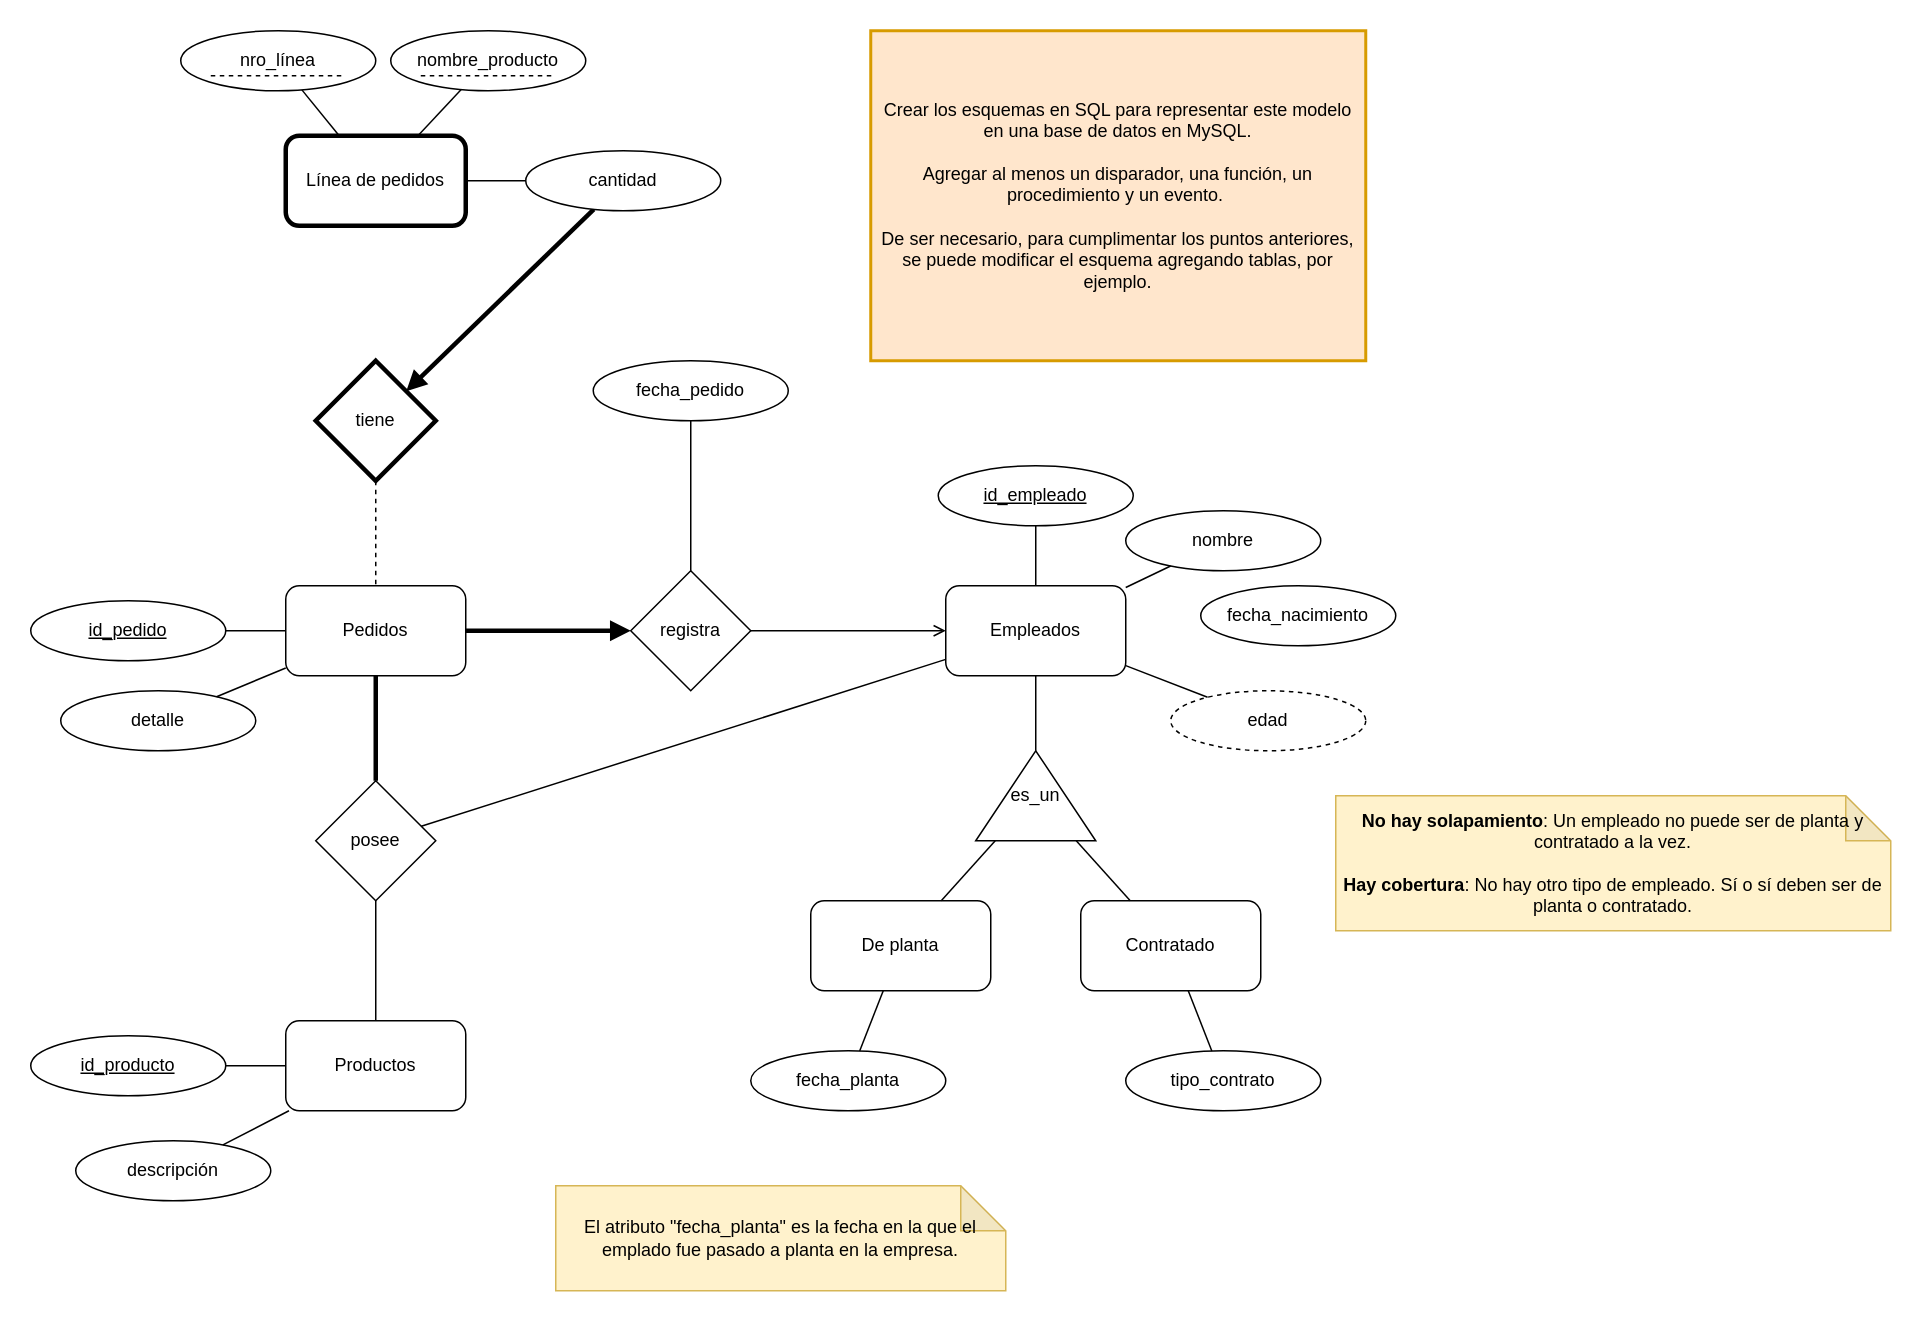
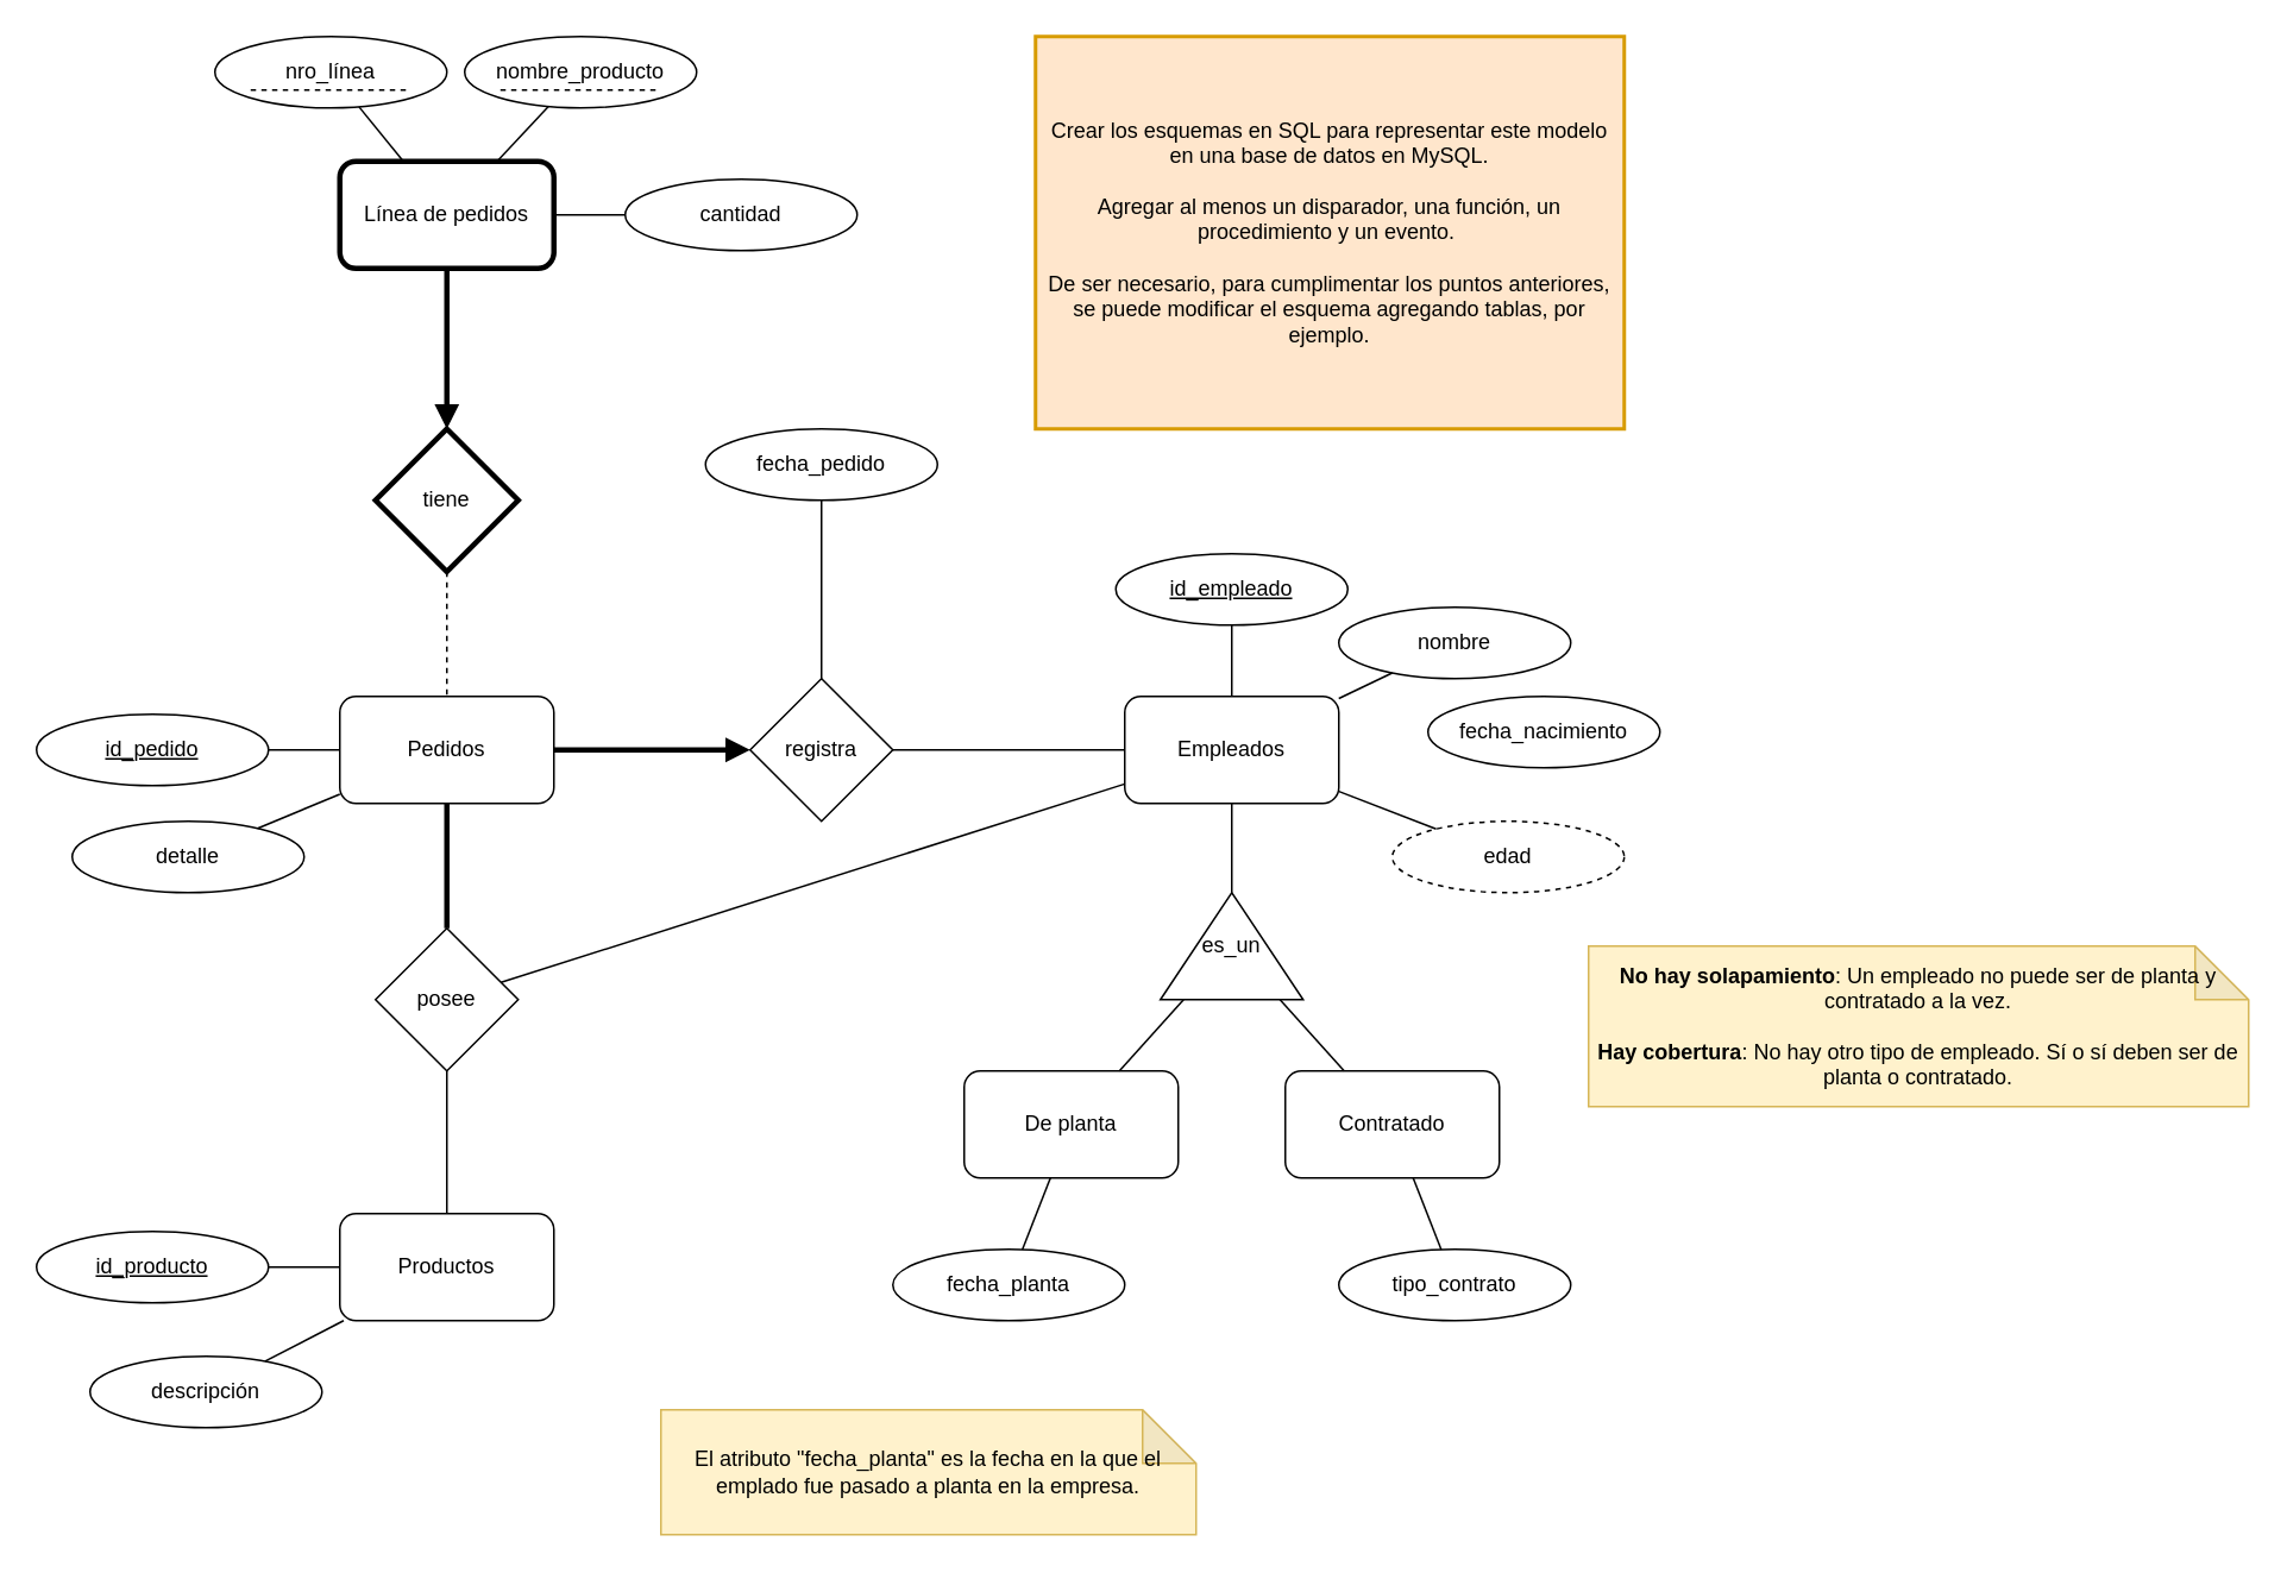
  <mxCell id="0" />
  <mxCell id="1" parent="0" />
  <mxCell id="2" value="Pedidos" style="rounded=1;whiteSpace=wrap;html=1;" parent="1" vertex="1"><mxGeometry x="190" y="390" width="120" height="60" as="geometry" /></mxCell>
  <mxCell id="3" value="posee" style="rhombus;whiteSpace=wrap;html=1;" parent="1" vertex="1"><mxGeometry x="210" y="520" width="80" height="80" as="geometry" /></mxCell>
  <mxCell id="4" value="es_un" style="triangle;whiteSpace=wrap;html=1;direction=north;" parent="1" vertex="1"><mxGeometry x="650" y="500" width="80" height="60" as="geometry" /></mxCell>
  <mxCell id="5" value="Empleados" style="rounded=1;whiteSpace=wrap;html=1;" parent="1" vertex="1"><mxGeometry x="630" y="390" width="120" height="60" as="geometry" /></mxCell>
  <mxCell id="6" value="De planta" style="rounded=1;whiteSpace=wrap;html=1;" parent="1" vertex="1"><mxGeometry x="540" y="600" width="120" height="60" as="geometry" /></mxCell>
  <mxCell id="7" value="Contratado" style="rounded=1;whiteSpace=wrap;html=1;" parent="1" vertex="1"><mxGeometry x="720" y="600" width="120" height="60" as="geometry" /></mxCell>
  <mxCell id="8" value="registra" style="rhombus;whiteSpace=wrap;html=1;" parent="1" vertex="1"><mxGeometry x="420" y="380" width="80" height="80" as="geometry" /></mxCell>
  <mxCell id="9" value="Productos" style="rounded=1;whiteSpace=wrap;html=1;" parent="1" vertex="1"><mxGeometry x="190" y="680" width="120" height="60" as="geometry" /></mxCell>
  <mxCell id="10" value="Línea de pedidos" style="rounded=1;whiteSpace=wrap;html=1;strokeWidth=3;" parent="1" vertex="1"><mxGeometry x="190" y="90" width="120" height="60" as="geometry" /></mxCell>
  <mxCell id="11" value="tiene" style="rhombus;whiteSpace=wrap;html=1;strokeWidth=3;" parent="1" vertex="1"><mxGeometry x="210" y="240" width="80" height="80" as="geometry" /></mxCell>
- <mxCell id="12" value="" style="endArrow=open;html=1;rounded=0;" parent="1" source="8" target="5" edge="1"><mxGeometry width="50" height="50" relative="1" as="geometry"><mxPoint x="580" y="490" as="sourcePoint" /><mxPoint x="630" y="440" as="targetPoint" /></mxGeometry></mxCell>
+ <mxCell id="12" value="" style="endArrow=none;html=1;rounded=0;" parent="1" source="8" target="5" edge="1"><mxGeometry width="50" height="50" relative="1" as="geometry"><mxPoint x="580" y="490" as="sourcePoint" /><mxPoint x="630" y="440" as="targetPoint" /></mxGeometry></mxCell>
  <mxCell id="13" value="" style="endArrow=block;html=1;rounded=0;strokeWidth=3;endFill=1;" parent="1" source="2" target="8" edge="1"><mxGeometry width="50" height="50" relative="1" as="geometry"><mxPoint x="510" y="430" as="sourcePoint" /><mxPoint x="460" y="430" as="targetPoint" /></mxGeometry></mxCell>
  <mxCell id="14" value="" style="endArrow=none;html=1;rounded=0;" parent="1" source="4" target="5" edge="1"><mxGeometry width="50" height="50" relative="1" as="geometry"><mxPoint x="580" y="490" as="sourcePoint" /><mxPoint x="630" y="440" as="targetPoint" /></mxGeometry></mxCell>
  <mxCell id="15" value="" style="endArrow=none;html=1;rounded=0;" parent="1" source="6" target="4" edge="1"><mxGeometry width="50" height="50" relative="1" as="geometry"><mxPoint x="580" y="490" as="sourcePoint" /><mxPoint x="630" y="440" as="targetPoint" /></mxGeometry></mxCell>
  <mxCell id="16" value="" style="endArrow=none;html=1;rounded=0;" parent="1" source="7" target="4" edge="1"><mxGeometry width="50" height="50" relative="1" as="geometry"><mxPoint x="580" y="490" as="sourcePoint" /><mxPoint x="630" y="440" as="targetPoint" /></mxGeometry></mxCell>
- <mxCell id="17" value="" style="endArrow=none;html=1;rounded=0;strokeWidth=3;endFill=0;startArrow=block;startFill=1;" parent="1" source="11" target="40" edge="1"><mxGeometry width="50" height="50" relative="1" as="geometry"><mxPoint x="580" y="490" as="sourcePoint" /><mxPoint x="630" y="440" as="targetPoint" /></mxGeometry></mxCell>
+ <mxCell id="17" value="" style="endArrow=none;html=1;rounded=0;strokeWidth=3;endFill=0;startArrow=block;startFill=1;" parent="1" source="11" target="10" edge="1"><mxGeometry width="50" height="50" relative="1" as="geometry"><mxPoint x="580" y="490" as="sourcePoint" /><mxPoint x="630" y="440" as="targetPoint" /></mxGeometry></mxCell>
  <mxCell id="18" value="" style="endArrow=none;html=1;rounded=0;dashed=1;" parent="1" source="11" target="2" edge="1"><mxGeometry width="50" height="50" relative="1" as="geometry"><mxPoint x="580" y="490" as="sourcePoint" /><mxPoint x="630" y="440" as="targetPoint" /></mxGeometry></mxCell>
  <mxCell id="19" value="" style="endArrow=none;html=1;rounded=0;strokeWidth=3;" parent="1" source="3" target="2" edge="1"><mxGeometry width="50" height="50" relative="1" as="geometry"><mxPoint x="580" y="490" as="sourcePoint" /><mxPoint x="630" y="440" as="targetPoint" /></mxGeometry></mxCell>
  <mxCell id="20" value="" style="endArrow=none;html=1;rounded=0;" parent="1" source="9" target="3" edge="1"><mxGeometry width="50" height="50" relative="1" as="geometry"><mxPoint x="580" y="490" as="sourcePoint" /><mxPoint x="630" y="440" as="targetPoint" /></mxGeometry></mxCell>
  <mxCell id="21" value="" style="endArrow=none;html=1;rounded=0;" parent="1" source="10" target="53" edge="1"><mxGeometry width="50" height="50" relative="1" as="geometry"><mxPoint x="320" as="sourcePoint" y="260" /><mxPoint x="370" y="210" as="targetPoint" /></mxGeometry></mxCell>
  <mxCell id="22" value="&lt;u&gt;id_pedido&lt;/u&gt;" style="ellipse;whiteSpace=wrap;html=1;" parent="1" vertex="1"><mxGeometry x="20" y="400" width="130" height="40" as="geometry" /></mxCell>
  <mxCell id="23" value="" style="endArrow=none;html=1;rounded=0;" parent="1" source="22" target="2" edge="1"><mxGeometry width="50" height="50" relative="1" as="geometry"><mxPoint x="310" y="450" as="sourcePoint" /><mxPoint x="360" y="400" as="targetPoint" /></mxGeometry></mxCell>
  <mxCell id="24" value="&lt;u&gt;id_producto&lt;/u&gt;" style="ellipse;whiteSpace=wrap;html=1;" parent="1" vertex="1"><mxGeometry x="20" y="690" width="130" height="40" as="geometry" /></mxCell>
  <mxCell id="25" value="" style="endArrow=none;html=1;rounded=0;" parent="1" source="24" target="9" edge="1"><mxGeometry width="50" height="50" relative="1" as="geometry"><mxPoint x="310" y="640" as="sourcePoint" /><mxPoint x="360" y="590" as="targetPoint" /></mxGeometry></mxCell>
  <mxCell id="26" value="fecha_pedido" style="ellipse;whiteSpace=wrap;html=1;" parent="1" vertex="1"><mxGeometry x="395" y="240" width="130" height="40" as="geometry" /></mxCell>
  <mxCell id="27" value="" style="endArrow=none;html=1;rounded=0;" parent="1" source="8" target="26" edge="1"><mxGeometry width="50" height="50" relative="1" as="geometry"><mxPoint x="350" y="410" as="sourcePoint" /><mxPoint x="400" y="360" as="targetPoint" /></mxGeometry></mxCell>
  <mxCell id="28" value="&lt;u&gt;id_empleado&lt;/u&gt;" style="ellipse;whiteSpace=wrap;html=1;" parent="1" vertex="1"><mxGeometry x="625" y="310" width="130" height="40" as="geometry" /></mxCell>
  <mxCell id="29" value="" style="endArrow=none;html=1;rounded=0;" parent="1" source="5" target="28" edge="1"><mxGeometry width="50" height="50" relative="1" as="geometry"><mxPoint x="540" y="500" as="sourcePoint" /><mxPoint x="590" y="450" as="targetPoint" /></mxGeometry></mxCell>
  <mxCell id="30" value="fecha_planta" style="ellipse;whiteSpace=wrap;html=1;" parent="1" vertex="1"><mxGeometry x="500" y="700" width="130" height="40" as="geometry" /></mxCell>
  <mxCell id="31" value="tipo_contrato" style="ellipse;whiteSpace=wrap;html=1;" parent="1" vertex="1"><mxGeometry x="750" y="700" width="130" height="40" as="geometry" /></mxCell>
  <mxCell id="32" value="El atributo &quot;fecha_planta&quot; es la fecha en la que el emplado fue pasado a planta en la empresa." style="shape=note;whiteSpace=wrap;html=1;backgroundOutline=1;darkOpacity=0.05;fillColor=#fff2cc;strokeColor=#d6b656;" parent="1" vertex="1"><mxGeometry x="370" y="790" width="300" height="70" as="geometry" /></mxCell>
  <mxCell id="33" value="" style="endArrow=none;html=1;rounded=0;" parent="1" source="30" target="6" edge="1"><mxGeometry width="50" height="50" relative="1" as="geometry"><mxPoint x="540" y="630" as="sourcePoint" /><mxPoint x="590" y="580" as="targetPoint" /></mxGeometry></mxCell>
  <mxCell id="34" value="" style="endArrow=none;html=1;rounded=0;" parent="1" source="31" target="7" edge="1"><mxGeometry width="50" height="50" relative="1" as="geometry"><mxPoint x="540" y="630" as="sourcePoint" /><mxPoint x="590" y="580" as="targetPoint" /></mxGeometry></mxCell>
  <mxCell id="35" value="nombre&lt;span style=&quot;color: rgba(0, 0, 0, 0); font-family: monospace; font-size: 0px; text-align: start; text-wrap: nowrap;&quot;&gt;%3CmxGraphModel%3E%3Croot%3E%3CmxCell%20id%3D%220%22%2F%3E%3CmxCell%20id%3D%221%22%20parent%3D%220%22%2F%3E%3CmxCell%20id%3D%222%22%20value%3D%22%26lt%3Bu%26gt%3Bid_empleado%26lt%3B%2Fu%26gt%3B%22%20style%3D%22ellipse%3BwhiteSpace%3Dwrap%3Bhtml%3D1%3B%22%20vertex%3D%221%22%20parent%3D%221%22%3E%3CmxGeometry%20x%3D%22755%22%20y%3D%2250%22%20width%3D%22130%22%20height%3D%2240%22%20as%3D%22geometry%22%2F%3E%3C%2FmxCell%3E%3C%2Froot%3E%3C%2FmxGraphModel%3E&lt;/span&gt;" style="ellipse;whiteSpace=wrap;html=1;" parent="1" vertex="1"><mxGeometry x="750" y="340" width="130" height="40" as="geometry" /></mxCell>
  <mxCell id="36" value="fecha_nacimiento" style="ellipse;whiteSpace=wrap;html=1;" parent="1" vertex="1"><mxGeometry x="800" y="390" width="130" height="40" as="geometry" /></mxCell>
  <mxCell id="37" value="edad" style="ellipse;whiteSpace=wrap;html=1;dashed=1;" parent="1" vertex="1"><mxGeometry x="780" y="460" width="130" height="40" as="geometry" /></mxCell>
  <mxCell id="38" value="descripción" style="ellipse;whiteSpace=wrap;html=1;" parent="1" vertex="1"><mxGeometry x="50" y="760" width="130" height="40" as="geometry" /></mxCell>
  <mxCell id="39" value="" style="endArrow=none;html=1;rounded=0;" parent="1" source="38" target="9" edge="1"><mxGeometry width="50" height="50" relative="1" as="geometry"><mxPoint x="540" y="630" as="sourcePoint" /><mxPoint x="590" y="580" as="targetPoint" /></mxGeometry></mxCell>
  <mxCell id="40" value="cantidad" style="ellipse;whiteSpace=wrap;html=1;" parent="1" vertex="1"><mxGeometry x="350" y="100" width="130" height="40" as="geometry" /></mxCell>
  <mxCell id="41" value="" style="endArrow=none;html=1;rounded=0;" parent="1" source="10" target="40" edge="1"><mxGeometry width="50" height="50" relative="1" as="geometry"><mxPoint x="510" y="270" as="sourcePoint" /><mxPoint x="560" y="220" as="targetPoint" /></mxGeometry></mxCell>
  <mxCell id="42" value="" style="endArrow=none;html=1;rounded=0;" parent="1" source="10" target="50" edge="1"><mxGeometry width="50" height="50" relative="1" as="geometry"><mxPoint x="430" y="320" as="sourcePoint" /><mxPoint x="480" y="270" as="targetPoint" /></mxGeometry></mxCell>
  <mxCell id="43" value="detalle" style="ellipse;whiteSpace=wrap;html=1;" parent="1" vertex="1"><mxGeometry x="40" y="460" width="130" height="40" as="geometry" /></mxCell>
  <mxCell id="44" value="" style="endArrow=none;html=1;rounded=0;" parent="1" source="43" target="2" edge="1"><mxGeometry width="50" height="50" relative="1" as="geometry"><mxPoint x="430" y="640" as="sourcePoint" /><mxPoint x="480" y="590" as="targetPoint" /></mxGeometry></mxCell>
  <mxCell id="45" value="" style="endArrow=none;html=1;rounded=0;" parent="1" source="5" target="35" edge="1"><mxGeometry width="50" height="50" relative="1" as="geometry"><mxPoint x="430" y="640" as="sourcePoint" /><mxPoint x="480" y="590" as="targetPoint" /></mxGeometry></mxCell>
  <mxCell id="46" value="" style="endArrow=none;html=1;rounded=0;" parent="1" source="5" target="3" edge="1"><mxGeometry width="50" height="50" relative="1" as="geometry"><mxPoint x="430" y="640" as="sourcePoint" /><mxPoint x="480" y="590" as="targetPoint" /></mxGeometry></mxCell>
  <mxCell id="47" value="" style="endArrow=none;html=1;rounded=0;" parent="1" source="5" target="37" edge="1"><mxGeometry width="50" height="50" relative="1" as="geometry"><mxPoint x="430" y="640" as="sourcePoint" /><mxPoint x="480" y="590" as="targetPoint" /></mxGeometry></mxCell>
  <mxCell id="48" value="Crear los esquemas en SQL para representar este modelo en una base de datos en MySQL.&lt;br&gt;&lt;br&gt;Agregar al menos un disparador, una función, un procedimiento y un evento.&lt;span style=&quot;background-color: initial;&quot;&gt;&amp;nbsp;&lt;/span&gt;&lt;div&gt;&lt;div&gt;&lt;br&gt;&lt;/div&gt;&lt;div&gt;De ser necesario, para cumplimentar los puntos anteriores, se puede modificar el esquema agregando tablas, por ejemplo.&lt;/div&gt;&lt;/div&gt;" style="text;html=1;align=center;verticalAlign=middle;whiteSpace=wrap;rounded=0;fillColor=#ffe6cc;strokeColor=#d79b00;strokeWidth=2;" parent="1" vertex="1"><mxGeometry x="580" y="20" width="330" height="220" as="geometry" /></mxCell>
  <mxCell id="49" value="" style="group" parent="1" vertex="1" connectable="0"><mxGeometry x="120" y="20" width="130" height="40" as="geometry" /></mxCell>
  <mxCell id="50" value="nro_línea" style="ellipse;whiteSpace=wrap;html=1;" parent="49" vertex="1"><mxGeometry width="130" height="40" as="geometry" /></mxCell>
  <mxCell id="51" value="" style="endArrow=none;dashed=1;html=1;rounded=0;exitX=0.154;exitY=0.75;exitDx=0;exitDy=0;exitPerimeter=0;entryX=0.846;entryY=0.75;entryDx=0;entryDy=0;entryPerimeter=0;" parent="49" source="50" target="50" edge="1"><mxGeometry width="50" height="50" relative="1" as="geometry"><mxPoint x="20" y="230" as="sourcePoint" /><mxPoint x="70" y="180" as="targetPoint" /></mxGeometry></mxCell>
  <mxCell id="52" value="" style="group" parent="1" vertex="1" connectable="0"><mxGeometry x="260" y="20" width="130" height="40" as="geometry" /></mxCell>
  <mxCell id="53" value="nombre_producto" style="ellipse;whiteSpace=wrap;html=1;" parent="52" vertex="1"><mxGeometry width="130" height="40" as="geometry" /></mxCell>
  <mxCell id="54" value="" style="endArrow=none;dashed=1;html=1;rounded=0;exitX=0.154;exitY=0.75;exitDx=0;exitDy=0;exitPerimeter=0;entryX=0.846;entryY=0.75;entryDx=0;entryDy=0;entryPerimeter=0;" parent="52" source="53" target="53" edge="1"><mxGeometry width="50" height="50" relative="1" as="geometry"><mxPoint x="20" y="230" as="sourcePoint" /><mxPoint x="70" y="180" as="targetPoint" /></mxGeometry></mxCell>
  <mxCell id="55" value="&lt;b&gt;No hay solapamiento&lt;/b&gt;: Un empleado no puede ser de planta y contratado a la vez.&lt;br&gt;&lt;br&gt;&lt;b&gt;Hay cobertura&lt;/b&gt;: No hay otro tipo de empleado. Sí o sí deben ser de planta o contratado." style="shape=note;whiteSpace=wrap;html=1;backgroundOutline=1;darkOpacity=0.05;fillColor=#fff2cc;strokeColor=#d6b656;" parent="1" vertex="1"><mxGeometry x="890" y="530" width="370" height="90" as="geometry" /></mxCell>
